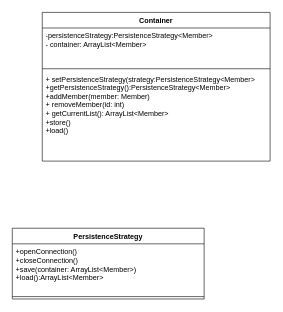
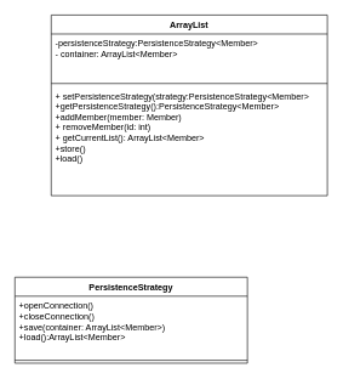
  <mxCell id="0" />
  <mxCell id="1" parent="0" />
- <mxCell id="2" value="Container" style="swimlane;fontStyle=1;align=center;verticalAlign=top;childLayout=stackLayout;horizontal=1;startSize=26;horizontalStack=0;resizeParent=1;resizeParentMax=0;resizeLast=0;collapsible=1;marginBottom=0;whiteSpace=wrap;html=1;" vertex="1" parent="1"><mxGeometry x="70" y="20" width="380" height="248" as="geometry" /></mxCell>
+ <mxCell id="2" value="ArrayList" style="swimlane;fontStyle=1;align=center;verticalAlign=top;childLayout=stackLayout;horizontal=1;startSize=26;horizontalStack=0;resizeParent=1;resizeParentMax=0;resizeLast=0;collapsible=1;marginBottom=0;whiteSpace=wrap;html=1;" vertex="1" parent="1"><mxGeometry x="70" y="20" width="380" height="248" as="geometry" /></mxCell>
  <mxCell id="3" value="-persistenceStrategy:PersistenceStrategy&amp;lt;Member&amp;gt;&lt;br&gt;- container: ArrayList&amp;lt;Member&amp;gt;" style="text;strokeColor=none;fillColor=none;align=left;verticalAlign=top;spacingLeft=4;spacingRight=4;overflow=hidden;rotatable=0;points=[[0,0.5],[1,0.5]];portConstraint=eastwest;whiteSpace=wrap;html=1;" vertex="1" parent="2"><mxGeometry y="26" width="380" height="64" as="geometry" /></mxCell>
  <mxCell id="4" value="" style="line;strokeWidth=1;fillColor=none;align=left;verticalAlign=middle;spacingTop=-1;spacingLeft=3;spacingRight=3;rotatable=0;labelPosition=right;points=[];portConstraint=eastwest;strokeColor=inherit;" vertex="1" parent="2"><mxGeometry y="90" width="380" height="8" as="geometry" /></mxCell>
  <mxCell id="5" value="+ setPersistenceStrategy(strategy:PersistenceStrategy&amp;lt;Member&amp;gt;&lt;br&gt;+getPersistenceStrategy():PersistenceStrategy&amp;lt;Member&amp;gt;&lt;br&gt;+addMember(member: Member)&lt;br&gt;+ removeMember(id: int)&lt;br&gt;+ getCurrentList(): ArrayList&amp;lt;Member&amp;gt;&lt;br&gt;+store()&lt;br&gt;+load()&lt;br&gt;" style="text;strokeColor=none;fillColor=none;align=left;verticalAlign=top;spacingLeft=4;spacingRight=4;overflow=hidden;rotatable=0;points=[[0,0.5],[1,0.5]];portConstraint=eastwest;whiteSpace=wrap;html=1;" vertex="1" parent="2"><mxGeometry y="98" width="380" height="150" as="geometry" /></mxCell>
  <mxCell id="6" value="PersistenceStrategy" style="swimlane;fontStyle=1;align=center;verticalAlign=top;childLayout=stackLayout;horizontal=1;startSize=26;horizontalStack=0;resizeParent=1;resizeParentMax=0;resizeLast=0;collapsible=1;marginBottom=0;whiteSpace=wrap;html=1;" vertex="1" parent="1"><mxGeometry x="20" y="380" width="320" height="118" as="geometry" /></mxCell>
  <mxCell id="7" value="+openConnection()&lt;br&gt;+closeConnection()&lt;br&gt;+save(container: ArrayList&amp;lt;Member&amp;gt;)&lt;br&gt;+load():ArrayList&amp;lt;Member&amp;gt;" style="text;strokeColor=none;fillColor=none;align=left;verticalAlign=top;spacingLeft=4;spacingRight=4;overflow=hidden;rotatable=0;points=[[0,0.5],[1,0.5]];portConstraint=eastwest;whiteSpace=wrap;html=1;" vertex="1" parent="6"><mxGeometry y="26" width="320" height="84" as="geometry" /></mxCell>
  <mxCell id="8" value="" style="line;strokeWidth=1;fillColor=none;align=left;verticalAlign=middle;spacingTop=-1;spacingLeft=3;spacingRight=3;rotatable=0;labelPosition=right;points=[];portConstraint=eastwest;strokeColor=inherit;" vertex="1" parent="6"><mxGeometry y="110" width="320" height="8" as="geometry" /></mxCell>
